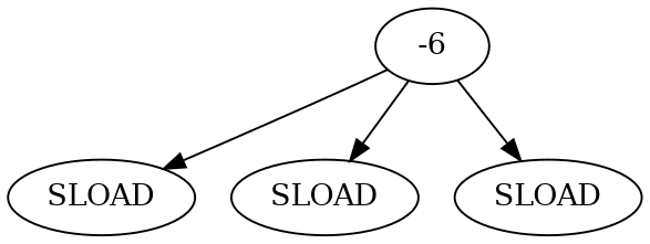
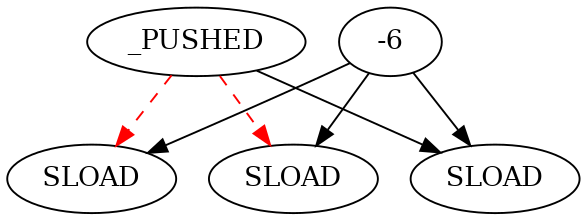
  digraph {
    node [shape=oval]
    edge [style=solid]
    n1 [label=SLOAD]
    n2 [label=SLOAD]
+   n3 [label=_PUSHED]
    n4 [label=SLOAD]
    -6 [shape=""]
+   n3 -> n1 [color=red style=dashed]
+   n3 -> n2 [color=red style=dashed]
+   n3 -> n4
    -6 -> n1
    -6 -> n2
    -6 -> n4
  }
